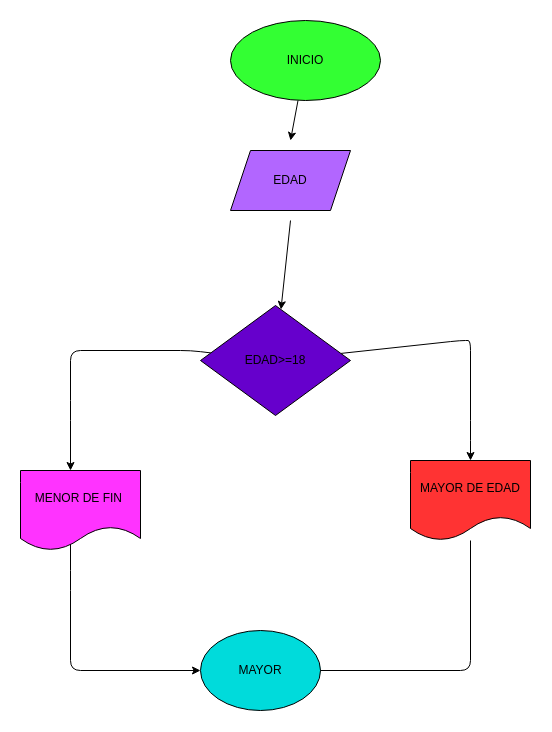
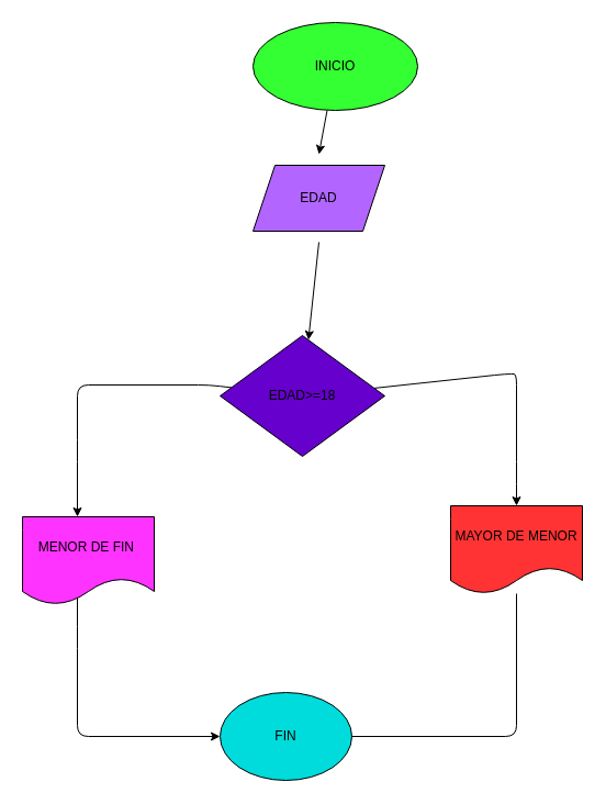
  <mxCell id="0" />
  <mxCell id="1" parent="0" />
  <mxCell id="2" style="edgeStyle=none;html=1;" edge="1" parent="1" source="3"><mxGeometry relative="1" as="geometry"><mxPoint x="290" y="140" as="targetPoint" /></mxGeometry></mxCell>
  <mxCell id="3" value="INICIO" style="ellipse;whiteSpace=wrap;html=1;fillColor=#33FF33;" vertex="1" parent="1"><mxGeometry x="230" y="20" width="150" height="80" as="geometry" /></mxCell>
  <mxCell id="4" value="" style="edgeStyle=none;html=1;" edge="1" parent="1" target="7"><mxGeometry relative="1" as="geometry"><mxPoint x="290" y="220" as="sourcePoint" /></mxGeometry></mxCell>
  <mxCell id="5" style="edgeStyle=none;html=1;" edge="1" parent="1" source="7"><mxGeometry relative="1" as="geometry"><mxPoint x="470" y="460" as="targetPoint" /><Array as="points"><mxPoint x="460" y="340" /><mxPoint x="470" y="340" /><mxPoint x="470" y="430" /><mxPoint x="470" y="460" /></Array></mxGeometry></mxCell>
  <mxCell id="6" style="edgeStyle=none;html=1;" edge="1" parent="1" source="7"><mxGeometry relative="1" as="geometry"><mxPoint x="70" y="470" as="targetPoint" /><Array as="points"><mxPoint x="190" y="350" /><mxPoint x="70" y="350" /><mxPoint x="70" y="410" /></Array></mxGeometry></mxCell>
  <mxCell id="7" value="EDAD&amp;gt;=18" style="rhombus;whiteSpace=wrap;html=1;rounded=0;fillColor=#6600CC;" vertex="1" parent="1"><mxGeometry x="200" y="305" width="150" height="110" as="geometry" /></mxCell>
  <mxCell id="8" style="edgeStyle=none;html=1;" edge="1" parent="1" target="13"><mxGeometry relative="1" as="geometry"><mxPoint x="270" y="670" as="targetPoint" /><mxPoint x="70" y="540" as="sourcePoint" /><Array as="points"><mxPoint x="70" y="580" /><mxPoint x="70" y="670" /></Array></mxGeometry></mxCell>
  <mxCell id="9" value="MENOR DE FIN&amp;nbsp;" style="shape=document;whiteSpace=wrap;html=1;boundedLbl=1;fillColor=#FF33FF;" vertex="1" parent="1"><mxGeometry x="20" y="470" width="120" height="80" as="geometry" /></mxCell>
  <mxCell id="10" style="edgeStyle=none;html=1;" edge="1" parent="1" source="11"><mxGeometry relative="1" as="geometry"><mxPoint x="270" y="670" as="targetPoint" /><Array as="points"><mxPoint x="470" y="670" /></Array></mxGeometry></mxCell>
- <mxCell id="11" value="MAYOR DE EDAD" style="shape=document;whiteSpace=wrap;html=1;boundedLbl=1;fillColor=#FF3333;" vertex="1" parent="1"><mxGeometry x="410" y="460" width="120" height="80" as="geometry" /></mxCell>
+ <mxCell id="11" value="MAYOR DE MENOR" style="shape=document;whiteSpace=wrap;html=1;boundedLbl=1;fillColor=#FF3333;" vertex="1" parent="1"><mxGeometry x="410" y="460" width="120" height="80" as="geometry" /></mxCell>
  <mxCell id="12" value="EDAD" style="shape=parallelogram;perimeter=parallelogramPerimeter;whiteSpace=wrap;html=1;fixedSize=1;fillColor=#B266FF;" vertex="1" parent="1"><mxGeometry x="230" y="150" width="120" height="60" as="geometry" /></mxCell>
- <mxCell id="13" value="MAYOR" style="ellipse;whiteSpace=wrap;html=1;fillColor=#00DBDB;" vertex="1" parent="1"><mxGeometry x="200" y="630" width="120" height="80" as="geometry" /></mxCell>
+ <mxCell id="13" value="FIN" style="ellipse;whiteSpace=wrap;html=1;fillColor=#00DBDB;" vertex="1" parent="1"><mxGeometry x="200" y="630" width="120" height="80" as="geometry" /></mxCell>
